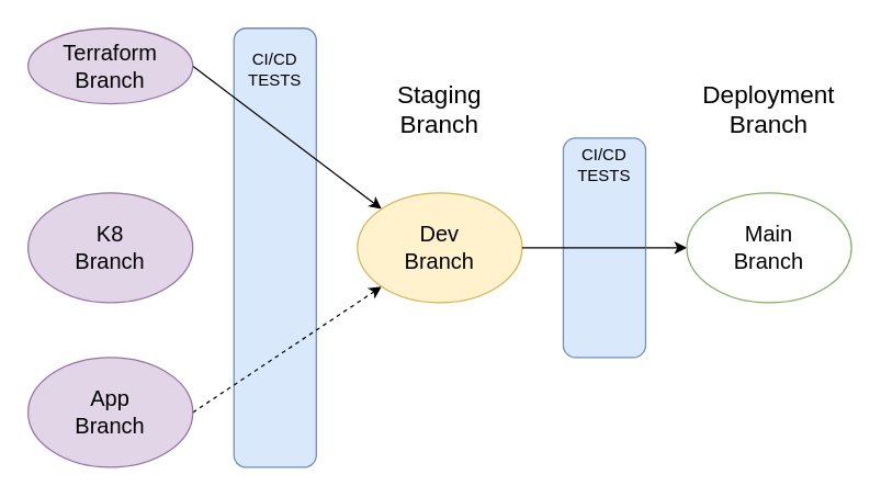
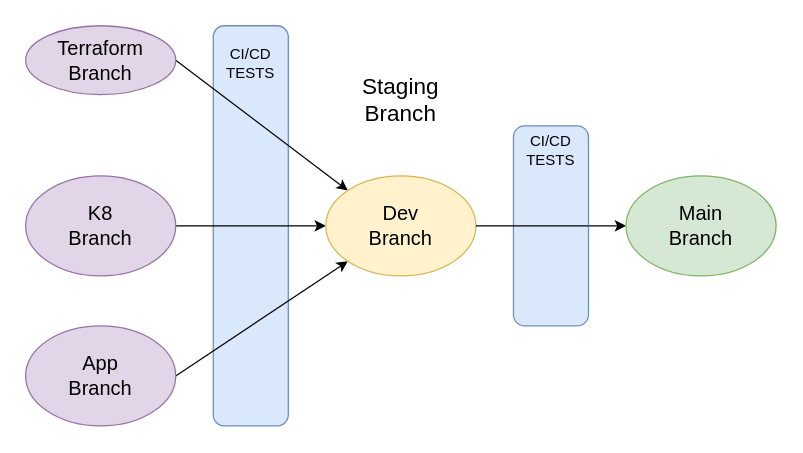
  <mxCell id="0" />
  <mxCell id="1" parent="0" />
  <mxCell id="2" value="" style="rounded=1;whiteSpace=wrap;html=1;fillColor=#dae8fc;strokeColor=#6c8ebf;" vertex="1" parent="1"><mxGeometry x="170" y="20" width="60" height="320" as="geometry" /></mxCell>
  <mxCell id="3" style="rounded=0;orthogonalLoop=1;jettySize=auto;html=1;exitX=1;exitY=0.5;exitDx=0;exitDy=0;entryX=0;entryY=0;entryDx=0;entryDy=0;" edge="1" parent="1" source="4" target="10"><mxGeometry relative="1" as="geometry" /></mxCell>
  <mxCell id="4" value="&lt;font style=&quot;font-size: 16px&quot;&gt;Terraform&lt;br&gt;Branch&lt;/font&gt;" style="ellipse;whiteSpace=wrap;html=1;fillColor=#e1d5e7;strokeColor=#9673a6;" vertex="1" parent="1"><mxGeometry x="20" y="20" width="120" height="55" as="geometry" /></mxCell>
+ <mxCell id="5" style="edgeStyle=none;rounded=0;orthogonalLoop=1;jettySize=auto;html=1;exitX=1;exitY=0.5;exitDx=0;exitDy=0;entryX=0;entryY=0.5;entryDx=0;entryDy=0;" edge="1" parent="1" source="6" target="10"><mxGeometry relative="1" as="geometry" /></mxCell>
  <mxCell id="6" value="&lt;span style=&quot;font-size: 16px&quot;&gt;K8&lt;br&gt;&lt;/span&gt;&lt;font style=&quot;font-size: 16px&quot;&gt;Branch&lt;/font&gt;" style="ellipse;whiteSpace=wrap;html=1;fillColor=#e1d5e7;strokeColor=#9673a6;" vertex="1" parent="1"><mxGeometry x="20" y="140" width="120" height="80" as="geometry" /></mxCell>
- <mxCell id="7" style="edgeStyle=none;rounded=0;orthogonalLoop=1;jettySize=auto;html=1;exitX=1;exitY=0.5;exitDx=0;exitDy=0;entryX=0;entryY=1;entryDx=0;entryDy=0;dashed=1;" edge="1" parent="1" source="8" target="10"><mxGeometry relative="1" as="geometry" /></mxCell>
+ <mxCell id="7" style="edgeStyle=none;rounded=0;orthogonalLoop=1;jettySize=auto;html=1;exitX=1;exitY=0.5;exitDx=0;exitDy=0;entryX=0;entryY=1;entryDx=0;entryDy=0;" edge="1" parent="1" source="8" target="10"><mxGeometry relative="1" as="geometry" /></mxCell>
  <mxCell id="8" value="&lt;span style=&quot;font-size: 16px&quot;&gt;App&lt;br&gt;&lt;/span&gt;&lt;font style=&quot;font-size: 16px&quot;&gt;Branch&lt;/font&gt;" style="ellipse;whiteSpace=wrap;html=1;fillColor=#e1d5e7;strokeColor=#9673a6;" vertex="1" parent="1"><mxGeometry x="20" y="260" width="120" height="80" as="geometry" /></mxCell>
  <mxCell id="9" style="edgeStyle=none;rounded=0;orthogonalLoop=1;jettySize=auto;html=1;exitX=1;exitY=0.5;exitDx=0;exitDy=0;startArrow=none;" edge="1" parent="1" source="15" target="11"><mxGeometry relative="1" as="geometry" /></mxCell>
  <mxCell id="10" value="&lt;font style=&quot;font-size: 16px&quot;&gt;Dev&lt;br&gt;Branch&lt;/font&gt;" style="ellipse;whiteSpace=wrap;html=1;fillColor=#fff2cc;strokeColor=#d6b656;" vertex="1" parent="1"><mxGeometry x="260" y="140" width="120" height="80" as="geometry" /></mxCell>
- <mxCell id="11" value="&lt;font style=&quot;font-size: 16px&quot;&gt;Main&lt;br&gt;Branch&lt;/font&gt;" style="ellipse;whiteSpace=wrap;html=1;fillColor=#ffffff;strokeColor=#82b366;" vertex="1" parent="1"><mxGeometry x="500" y="140" width="120" height="80" as="geometry" /></mxCell>
+ <mxCell id="11" value="&lt;font style=&quot;font-size: 16px&quot;&gt;Main&lt;br&gt;Branch&lt;/font&gt;" style="ellipse;whiteSpace=wrap;html=1;fillColor=#d5e8d4;strokeColor=#82b366;" vertex="1" parent="1"><mxGeometry x="500" y="140" width="120" height="80" as="geometry" /></mxCell>
  <mxCell id="12" value="&lt;font style=&quot;font-size: 18px&quot;&gt;Staging Branch&lt;/font&gt;" style="text;html=1;strokeColor=none;fillColor=none;align=center;verticalAlign=middle;whiteSpace=wrap;rounded=0;" vertex="1" parent="1"><mxGeometry x="260" y="70" width="120" height="20" as="geometry" /></mxCell>
- <mxCell id="13" value="&lt;font style=&quot;font-size: 18px&quot;&gt;Deployment&lt;br&gt;Branch&lt;/font&gt;" style="text;html=1;strokeColor=none;fillColor=none;align=center;verticalAlign=middle;whiteSpace=wrap;rounded=0;" vertex="1" parent="1"><mxGeometry x="500" y="70" width="120" height="20" as="geometry" /></mxCell>
  <mxCell id="14" value="CI/CD&lt;br&gt;TESTS" style="text;html=1;strokeColor=none;fillColor=none;align=center;verticalAlign=middle;whiteSpace=wrap;rounded=0;" vertex="1" parent="1"><mxGeometry x="180" y="40" width="40" height="20" as="geometry" /></mxCell>
  <mxCell id="15" value="" style="rounded=1;whiteSpace=wrap;html=1;fillColor=#dae8fc;strokeColor=#6c8ebf;" vertex="1" parent="1"><mxGeometry x="410" y="100" width="60" height="160" as="geometry" /></mxCell>
  <mxCell id="16" value="" style="edgeStyle=none;rounded=0;orthogonalLoop=1;jettySize=auto;html=1;exitX=1;exitY=0.5;exitDx=0;exitDy=0;endArrow=none;entryX=1;entryY=0.5;entryDx=0;entryDy=0;" edge="1" parent="1" source="10" target="15"><mxGeometry relative="1" as="geometry"><mxPoint x="380" y="180" as="sourcePoint" /><mxPoint x="500" y="180" as="targetPoint" /></mxGeometry></mxCell>
  <mxCell id="17" value="CI/CD&lt;br&gt;TESTS" style="text;html=1;strokeColor=none;fillColor=none;align=center;verticalAlign=middle;whiteSpace=wrap;rounded=0;" vertex="1" parent="1"><mxGeometry x="420" y="110" width="40" height="20" as="geometry" /></mxCell>
